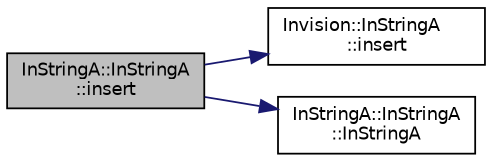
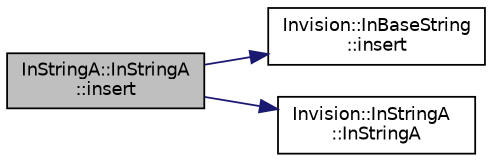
  digraph {
    rankdir=LR
    node [color=black fillcolor=white fontname=Helvetica fontsize=10 shape=record style=filled]
    edge [color=midnightblue fontname=Helvetica fontsize=10 labelfontname=Helvetica labelfontsize=10 style=solid]
    n1 [fillcolor=grey75 fontcolor=black height=0.2 label="InStringA::InStringA\l::insert" width=0.4]
-   n2 [height=0.2 label="Invision::InStringA\l::insert" width=0.4]
-   n3 [height=0.2 label="InStringA::InStringA\l::InStringA" width=0.4]
+   n2 [height=0.2 label="Invision::InBaseString\l::insert" width=0.4]
+   n3 [height=0.2 label="Invision::InStringA\l::InStringA" width=0.4]
    n1 -> n2
    n1 -> n3
  }
